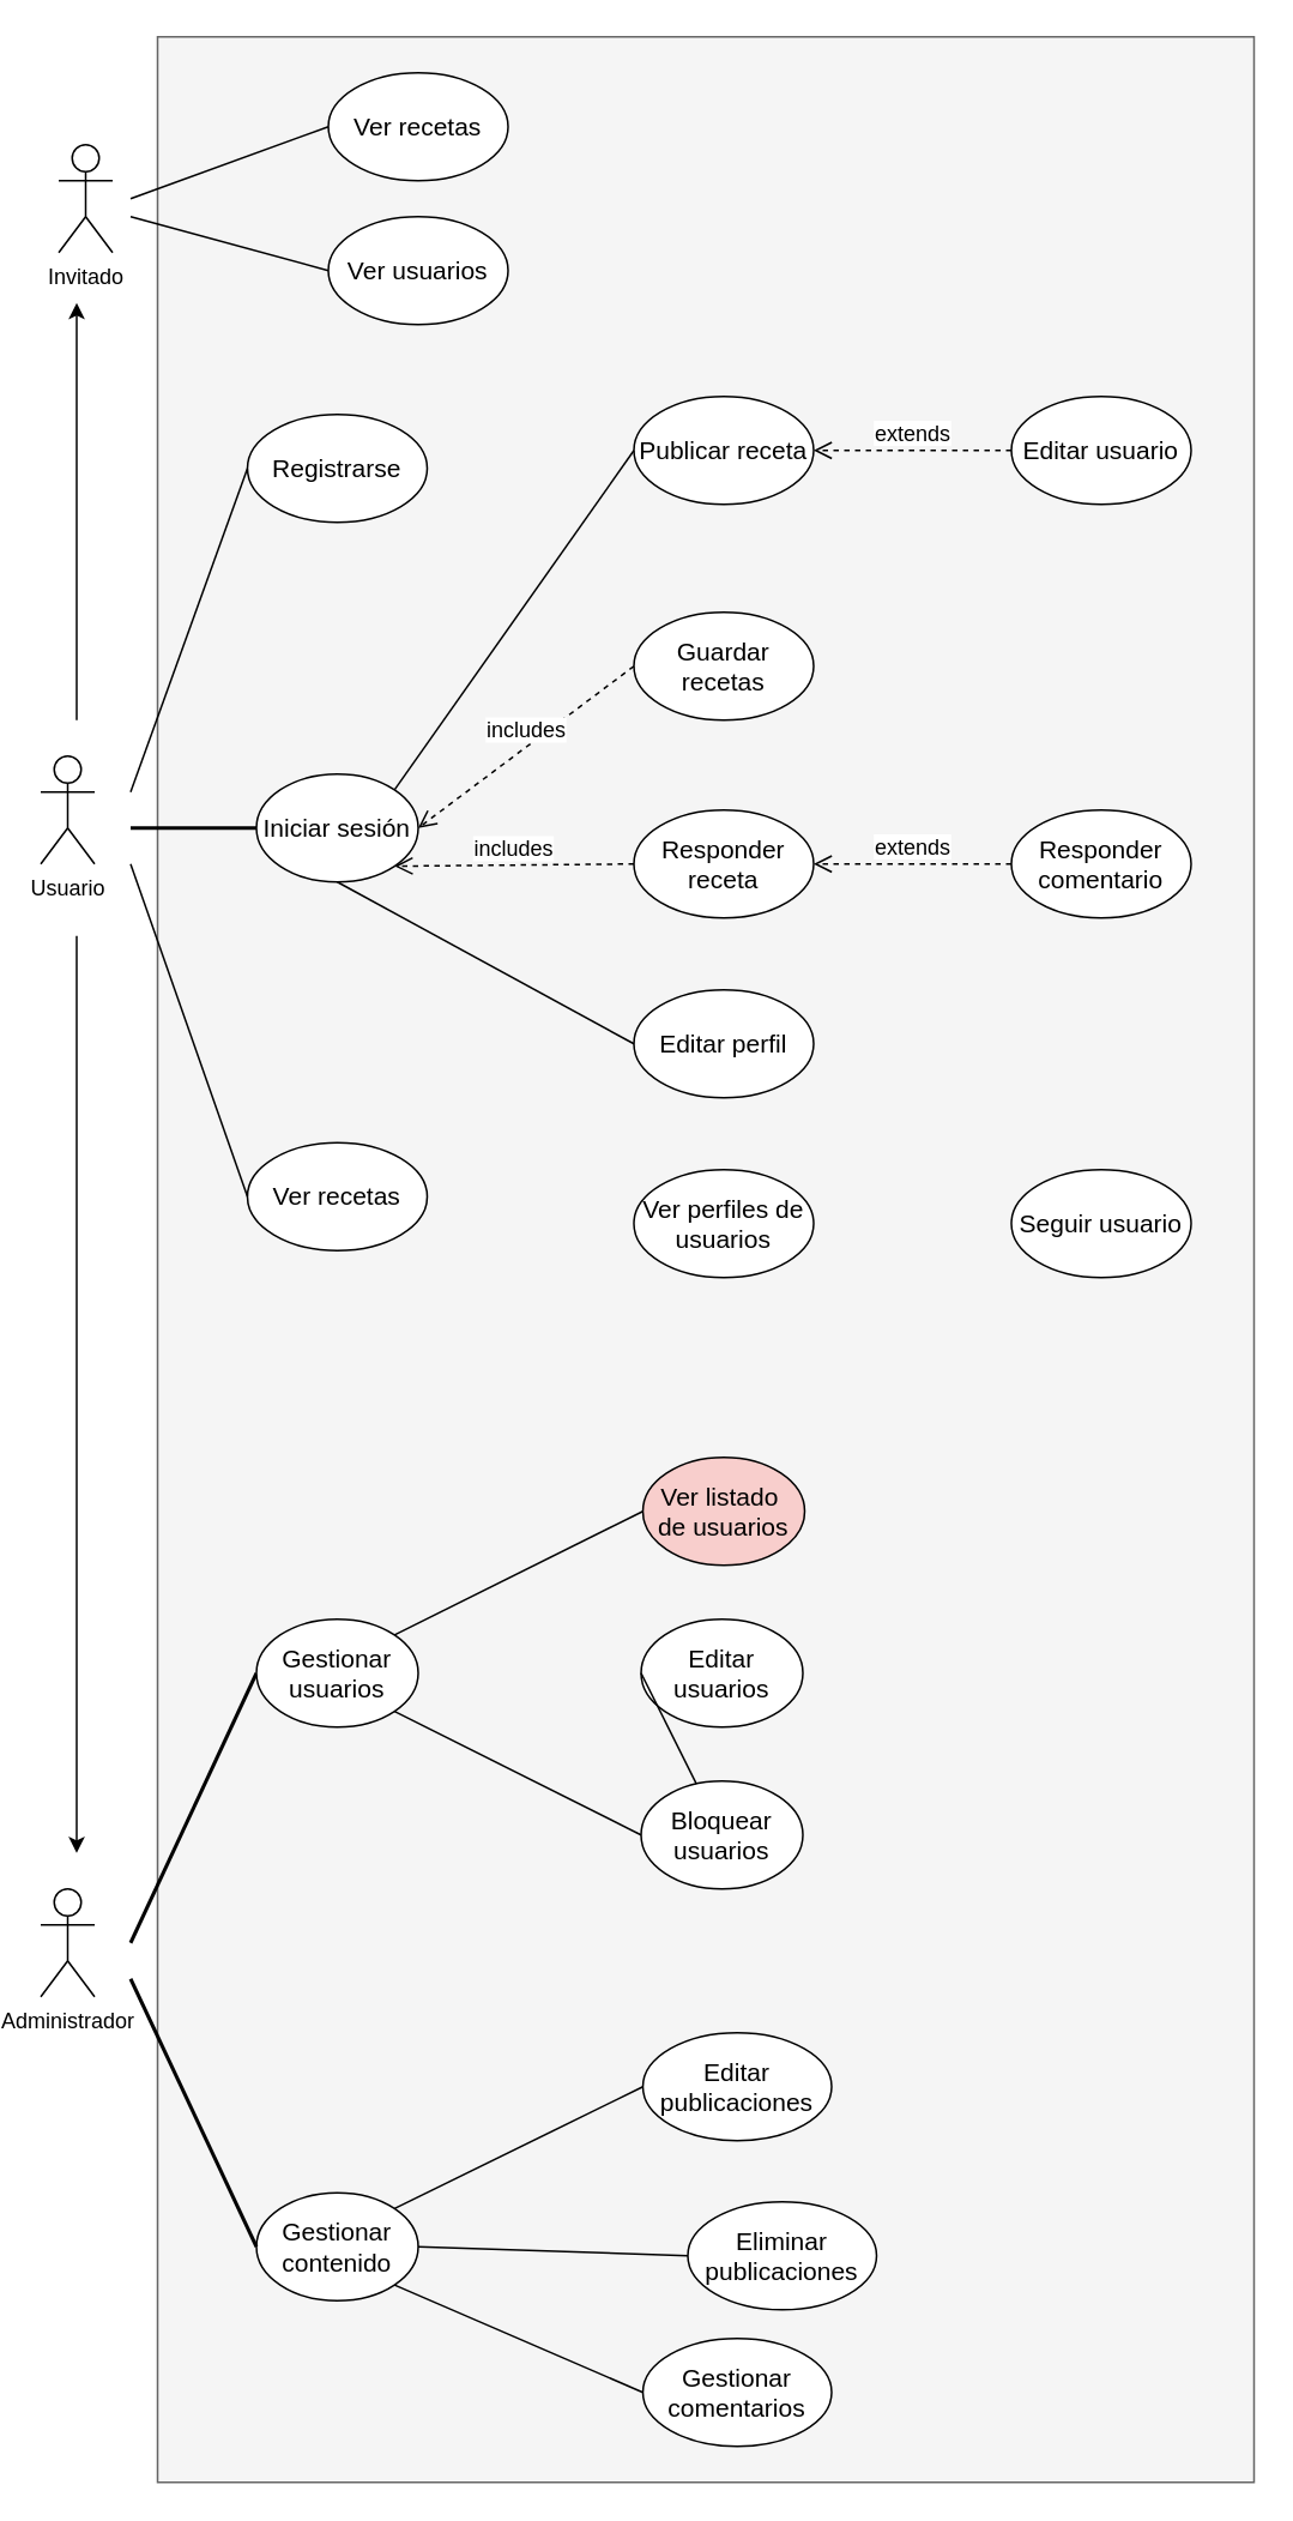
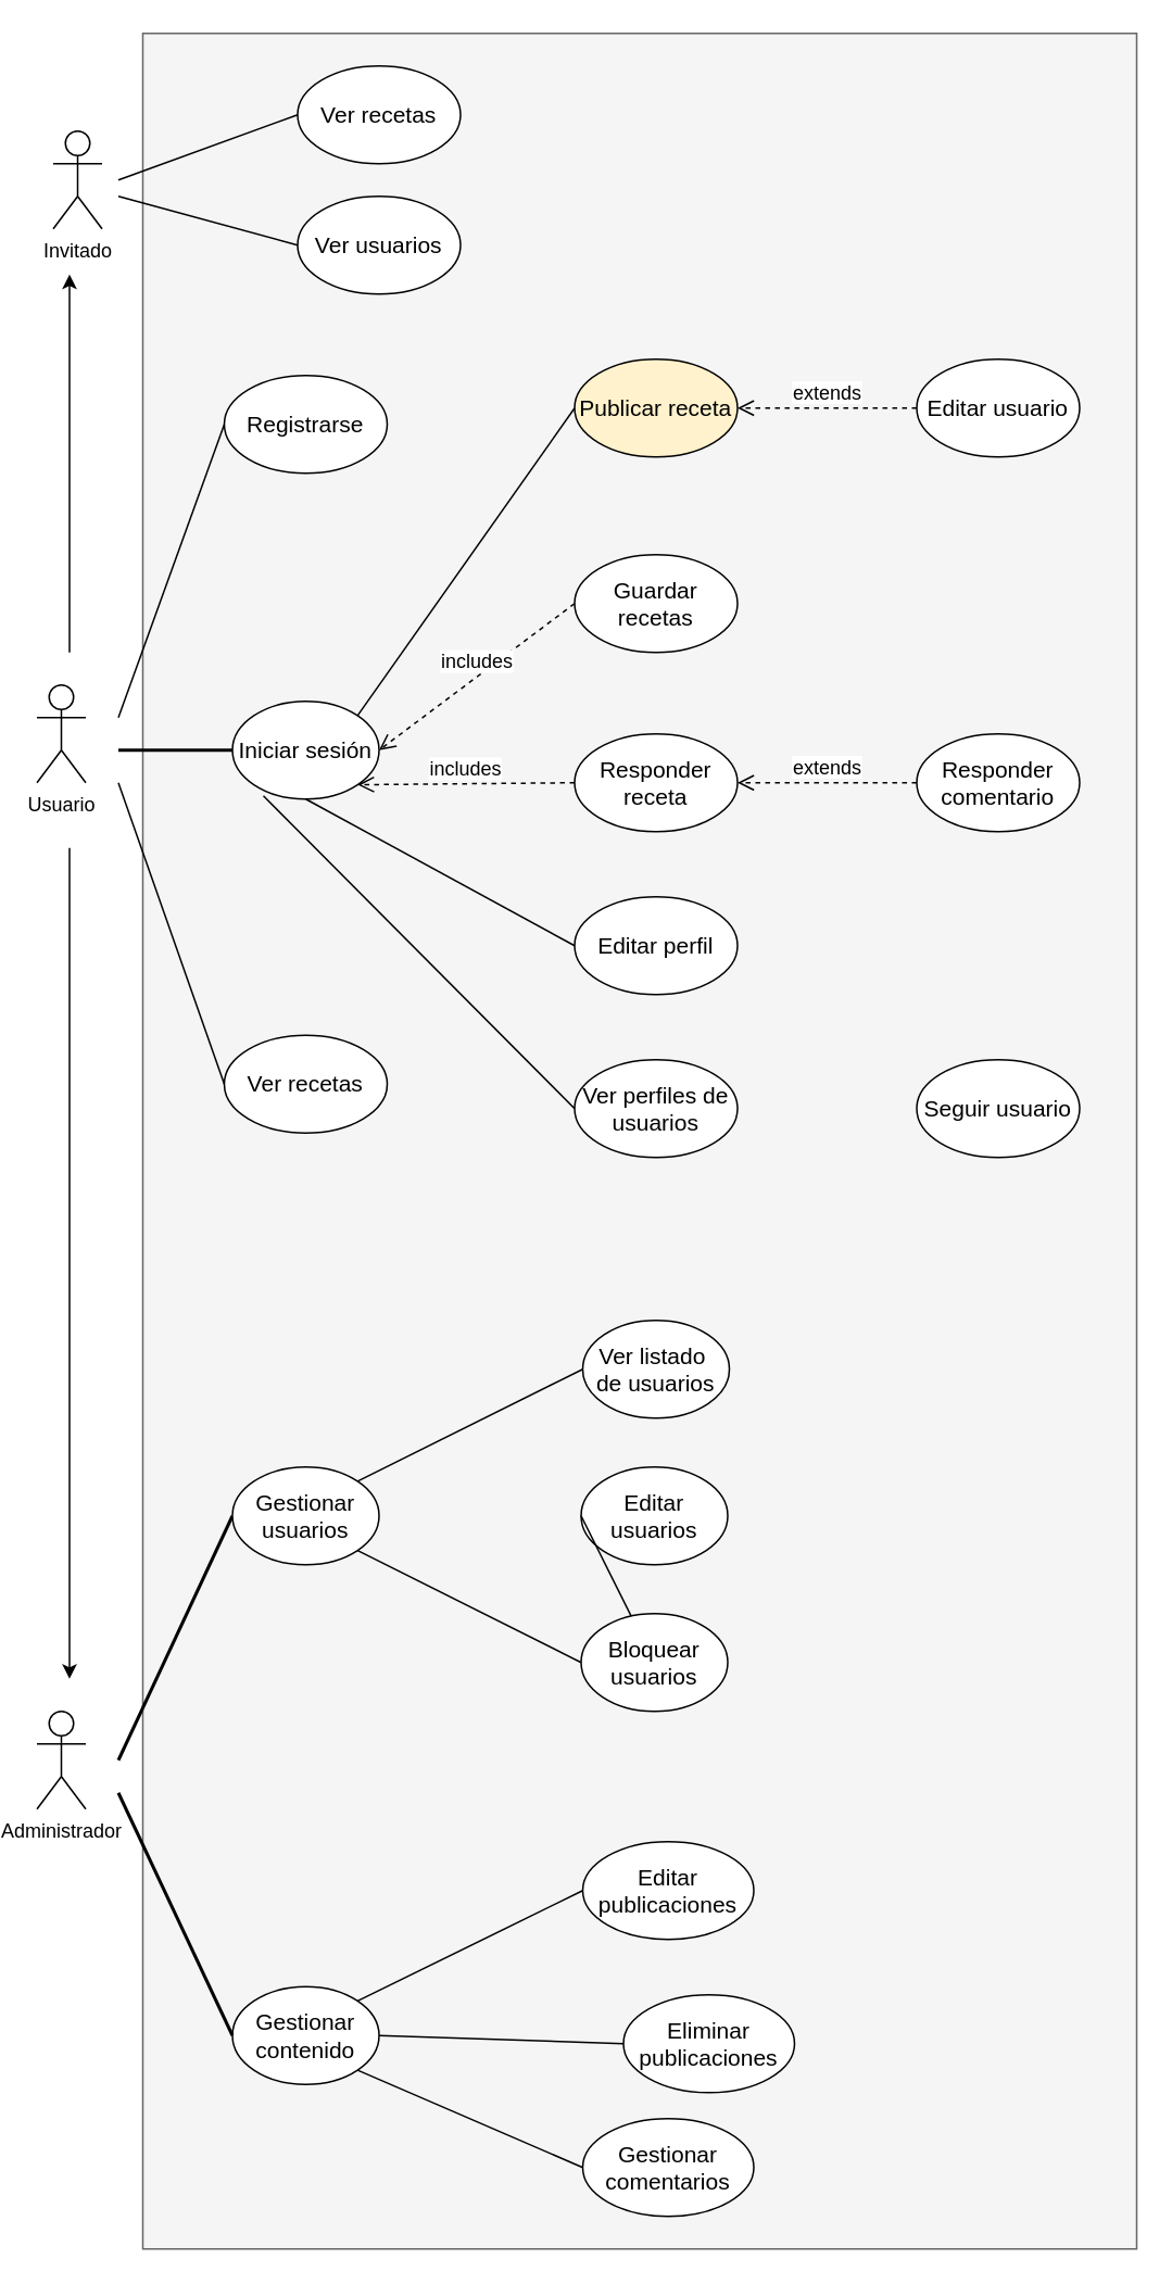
  <mxCell id="0" />
  <mxCell id="1" parent="0" />
  <mxCell id="2" value="" style="rounded=0;whiteSpace=wrap;html=1;fillColor=#f5f5f5;fontColor=#333333;strokeColor=#666666;" parent="1" vertex="1"><mxGeometry x="85" y="20" width="610" height="1360" as="geometry" /></mxCell>
  <mxCell id="3" value="Administrador" style="shape=umlActor;verticalLabelPosition=bottom;verticalAlign=top;html=1;outlineConnect=0;" parent="1" vertex="1"><mxGeometry x="20" y="1050" width="30" height="60" as="geometry" /></mxCell>
  <mxCell id="4" value="&lt;font style=&quot;font-size: 14px;&quot;&gt;Registrarse&lt;/font&gt;" style="ellipse;whiteSpace=wrap;html=1;" parent="1" vertex="1"><mxGeometry x="135" y="230" width="100" height="60" as="geometry" /></mxCell>
  <mxCell id="5" value="&lt;font style=&quot;font-size: 14px;&quot;&gt;Iniciar sesión&lt;/font&gt;" style="ellipse;whiteSpace=wrap;html=1;" parent="1" vertex="1"><mxGeometry x="140" y="430" width="90" height="60" as="geometry" /></mxCell>
  <mxCell id="6" value="" style="endArrow=none;html=1;rounded=0;entryX=0;entryY=0.5;entryDx=0;entryDy=0;" parent="1" target="4" edge="1"><mxGeometry width="50" height="50" relative="1" as="geometry"><mxPoint x="70" y="440" as="sourcePoint" /><mxPoint x="390" y="490" as="targetPoint" /></mxGeometry></mxCell>
- <mxCell id="7" value="&lt;font style=&quot;font-size: 14px;&quot;&gt;Publicar receta&lt;/font&gt;" style="ellipse;whiteSpace=wrap;html=1;" parent="1" vertex="1"><mxGeometry x="350" y="220" width="100" height="60" as="geometry" /></mxCell>
+ <mxCell id="7" value="&lt;font style=&quot;font-size: 14px;&quot;&gt;Publicar receta&lt;/font&gt;" style="ellipse;whiteSpace=wrap;html=1;fillColor=#fff2cc;" parent="1" vertex="1"><mxGeometry x="350" y="220" width="100" height="60" as="geometry" /></mxCell>
  <mxCell id="8" value="&lt;span style=&quot;font-size: 14px;&quot;&gt;Ver recetas&lt;/span&gt;" style="ellipse;whiteSpace=wrap;html=1;" parent="1" vertex="1"><mxGeometry x="135" y="635" width="100" height="60" as="geometry" /></mxCell>
  <mxCell id="9" value="&lt;font style=&quot;font-size: 14px;&quot;&gt;Responder receta&lt;/font&gt;" style="ellipse;whiteSpace=wrap;html=1;" parent="1" vertex="1"><mxGeometry x="350" y="450" width="100" height="60" as="geometry" /></mxCell>
  <mxCell id="10" value="&lt;font style=&quot;font-size: 14px;&quot;&gt;Editar perfil&lt;/font&gt;" style="ellipse;whiteSpace=wrap;html=1;" parent="1" vertex="1"><mxGeometry x="350" y="550" width="100" height="60" as="geometry" /></mxCell>
  <mxCell id="11" value="&lt;font style=&quot;font-size: 14px;&quot;&gt;Seguir usuario&lt;/font&gt;" style="ellipse;whiteSpace=wrap;html=1;" parent="1" vertex="1"><mxGeometry x="560" y="650" width="100" height="60" as="geometry" /></mxCell>
  <mxCell id="12" value="&lt;font style=&quot;font-size: 14px;&quot;&gt;Responder comentario&lt;/font&gt;" style="ellipse;whiteSpace=wrap;html=1;" parent="1" vertex="1"><mxGeometry x="560" y="450" width="100" height="60" as="geometry" /></mxCell>
  <mxCell id="13" value="&lt;font style=&quot;font-size: 14px;&quot;&gt;Editar usuario&lt;/font&gt;" style="ellipse;whiteSpace=wrap;html=1;" parent="1" vertex="1"><mxGeometry x="560" y="220" width="100" height="60" as="geometry" /></mxCell>
  <mxCell id="14" value="&lt;font style=&quot;font-size: 14px;&quot;&gt;Ver perfiles de usuarios&lt;/font&gt;" style="ellipse;whiteSpace=wrap;html=1;" parent="1" vertex="1"><mxGeometry x="350" y="650" width="100" height="60" as="geometry" /></mxCell>
  <mxCell id="15" value="&lt;font style=&quot;font-size: 14px;&quot;&gt;Guardar recetas&lt;/font&gt;" style="ellipse;whiteSpace=wrap;html=1;" parent="1" vertex="1"><mxGeometry x="350" y="340" width="100" height="60" as="geometry" /></mxCell>
  <mxCell id="16" value="" style="endArrow=none;html=1;rounded=0;entryX=0;entryY=0.5;entryDx=0;entryDy=0;" parent="1" target="8" edge="1"><mxGeometry width="50" height="50" relative="1" as="geometry"><mxPoint x="70" y="480" as="sourcePoint" /><mxPoint x="400" y="390" as="targetPoint" /></mxGeometry></mxCell>
  <mxCell id="17" value="&lt;font style=&quot;font-size: 12px;&quot;&gt;includes&lt;/font&gt;" style="html=1;verticalAlign=bottom;endArrow=open;dashed=1;endSize=8;curved=0;rounded=0;exitX=0;exitY=0.5;exitDx=0;exitDy=0;entryX=1;entryY=1;entryDx=0;entryDy=0;" parent="1" source="9" target="5" edge="1"><mxGeometry relative="1" as="geometry"><mxPoint x="454" y="460" as="sourcePoint" /><mxPoint x="510" y="560" as="targetPoint" /></mxGeometry></mxCell>
  <mxCell id="18" value="&lt;font style=&quot;font-size: 12px;&quot;&gt;includes&lt;/font&gt;" style="html=1;verticalAlign=bottom;endArrow=open;dashed=1;endSize=8;curved=0;rounded=0;exitX=0;exitY=0.5;exitDx=0;exitDy=0;entryX=1;entryY=0.5;entryDx=0;entryDy=0;" parent="1" source="15" target="5" edge="1"><mxGeometry relative="1" as="geometry"><mxPoint x="454" y="460" as="sourcePoint" /><mxPoint x="510" y="420" as="targetPoint" /></mxGeometry></mxCell>
  <mxCell id="19" value="&lt;font style=&quot;font-size: 12px;&quot;&gt;extends&lt;/font&gt;" style="html=1;verticalAlign=bottom;endArrow=open;dashed=1;endSize=8;curved=0;rounded=0;exitX=0;exitY=0.5;exitDx=0;exitDy=0;entryX=1;entryY=0.5;entryDx=0;entryDy=0;" parent="1" source="13" target="7" edge="1"><mxGeometry relative="1" as="geometry"><mxPoint x="643" y="279" as="sourcePoint" /><mxPoint x="510" y="280" as="targetPoint" /></mxGeometry></mxCell>
  <mxCell id="20" value="&lt;font style=&quot;font-size: 12px;&quot;&gt;extends&lt;/font&gt;" style="html=1;verticalAlign=bottom;endArrow=open;dashed=1;endSize=8;curved=0;rounded=0;exitX=0;exitY=0.5;exitDx=0;exitDy=0;entryX=1;entryY=0.5;entryDx=0;entryDy=0;" parent="1" source="12" target="9" edge="1"><mxGeometry relative="1" as="geometry"><mxPoint x="540" y="260" as="sourcePoint" /><mxPoint x="460" y="260" as="targetPoint" /></mxGeometry></mxCell>
  <mxCell id="21" value="" style="endArrow=none;html=1;rounded=0;entryX=0;entryY=0.5;entryDx=0;entryDy=0;strokeWidth=2;" parent="1" target="5" edge="1"><mxGeometry width="50" height="50" relative="1" as="geometry"><mxPoint x="70" y="460" as="sourcePoint" /><mxPoint x="145" y="630" as="targetPoint" /></mxGeometry></mxCell>
  <mxCell id="22" value="" style="endArrow=classic;html=1;rounded=0;" parent="1" edge="1"><mxGeometry width="50" height="50" relative="1" as="geometry"><mxPoint x="40" y="520" as="sourcePoint" /><mxPoint x="40" y="1030" as="targetPoint" /></mxGeometry></mxCell>
  <mxCell id="23" value="Usuario" style="shape=umlActor;verticalLabelPosition=bottom;verticalAlign=top;html=1;outlineConnect=0;" parent="1" vertex="1"><mxGeometry x="20" y="420" width="30" height="60" as="geometry" /></mxCell>
  <mxCell id="24" value="" style="endArrow=none;html=1;rounded=0;entryX=1;entryY=0;entryDx=0;entryDy=0;exitX=0;exitY=0.5;exitDx=0;exitDy=0;" parent="1" source="7" target="5" edge="1"><mxGeometry width="50" height="50" relative="1" as="geometry"><mxPoint x="80" y="450" as="sourcePoint" /><mxPoint x="145" y="270" as="targetPoint" /></mxGeometry></mxCell>
  <mxCell id="25" value="" style="endArrow=none;html=1;rounded=0;entryX=0.5;entryY=1;entryDx=0;entryDy=0;exitX=0;exitY=0.5;exitDx=0;exitDy=0;" parent="1" source="10" target="5" edge="1"><mxGeometry width="50" height="50" relative="1" as="geometry"><mxPoint x="360" y="260" as="sourcePoint" /><mxPoint x="245" y="270" as="targetPoint" /></mxGeometry></mxCell>
+ <mxCell id="26" value="" style="endArrow=none;html=1;rounded=0;exitX=0;exitY=0.5;exitDx=0;exitDy=0;entryX=0.211;entryY=0.967;entryDx=0;entryDy=0;entryPerimeter=0;" parent="1" source="14" target="5" edge="1"><mxGeometry width="50" height="50" relative="1" as="geometry"><mxPoint x="360" y="590" as="sourcePoint" /><mxPoint x="245" y="675" as="targetPoint" /></mxGeometry></mxCell>
  <mxCell id="27" value="" style="endArrow=none;html=1;rounded=0;entryX=0;entryY=0.5;entryDx=0;entryDy=0;strokeWidth=2;" parent="1" target="28" edge="1"><mxGeometry width="50" height="50" relative="1" as="geometry"><mxPoint x="70" y="1080" as="sourcePoint" /><mxPoint x="135" y="1090" as="targetPoint" /></mxGeometry></mxCell>
  <mxCell id="28" value="&lt;font style=&quot;font-size: 14px;&quot;&gt;Gestionar usuarios&lt;/font&gt;" style="ellipse;whiteSpace=wrap;html=1;" parent="1" vertex="1"><mxGeometry x="140" y="900" width="90" height="60" as="geometry" /></mxCell>
- <mxCell id="29" value="&lt;font style=&quot;font-size: 14px;&quot;&gt;Ver listado&amp;nbsp; de usuarios&lt;/font&gt;" style="ellipse;whiteSpace=wrap;html=1;fillColor=#f8cecc;" parent="1" vertex="1"><mxGeometry x="355" y="810" width="90" height="60" as="geometry" /></mxCell>
+ <mxCell id="29" value="&lt;font style=&quot;font-size: 14px;&quot;&gt;Ver listado&amp;nbsp; de usuarios&lt;/font&gt;" style="ellipse;whiteSpace=wrap;html=1;" parent="1" vertex="1"><mxGeometry x="355" y="810" width="90" height="60" as="geometry" /></mxCell>
  <mxCell id="30" value="&lt;font style=&quot;font-size: 14px;&quot;&gt;Bloquear usuarios&lt;/font&gt;" style="ellipse;whiteSpace=wrap;html=1;" parent="1" vertex="1"><mxGeometry x="354" y="990" width="90" height="60" as="geometry" /></mxCell>
  <mxCell id="31" value="&lt;font style=&quot;font-size: 14px;&quot;&gt;Editar usuarios&lt;/font&gt;" style="ellipse;whiteSpace=wrap;html=1;" parent="1" vertex="1"><mxGeometry x="354" y="900" width="90" height="60" as="geometry" /></mxCell>
  <mxCell id="32" value="" style="html=1;verticalAlign=bottom;endArrow=none;endSize=8;curved=0;rounded=0;exitX=0;exitY=0.5;exitDx=0;exitDy=0;entryX=1;entryY=0;entryDx=0;entryDy=0;startFill=0;" parent="1" source="29" target="28" edge="1"><mxGeometry relative="1" as="geometry"><mxPoint x="570" y="710" as="sourcePoint" /><mxPoint x="460" y="710" as="targetPoint" /></mxGeometry></mxCell>
  <mxCell id="33" value="" style="html=1;verticalAlign=bottom;endArrow=none;endSize=8;curved=0;rounded=0;exitX=0;exitY=0.5;exitDx=0;exitDy=0;startFill=0;" parent="1" source="31" target="30" edge="1"><mxGeometry relative="1" as="geometry"><mxPoint x="365" y="850" as="sourcePoint" /><mxPoint x="195" y="910" as="targetPoint" /><mxPoint as="offset" /></mxGeometry></mxCell>
  <mxCell id="34" value="" style="html=1;verticalAlign=bottom;endArrow=none;endSize=8;curved=0;rounded=0;exitX=0;exitY=0.5;exitDx=0;exitDy=0;entryX=1;entryY=1;entryDx=0;entryDy=0;startFill=0;" parent="1" source="30" target="28" edge="1"><mxGeometry relative="1" as="geometry"><mxPoint x="355" y="1020" as="sourcePoint" /><mxPoint x="240" y="940" as="targetPoint" /></mxGeometry></mxCell>
  <mxCell id="35" value="&lt;font style=&quot;font-size: 14px;&quot;&gt;Gestionar contenido&lt;/font&gt;" style="ellipse;whiteSpace=wrap;html=1;" parent="1" vertex="1"><mxGeometry x="140" y="1219" width="90" height="60" as="geometry" /></mxCell>
  <mxCell id="36" value="" style="endArrow=none;html=1;rounded=0;entryX=0;entryY=0.5;entryDx=0;entryDy=0;strokeWidth=2;" parent="1" target="35" edge="1"><mxGeometry width="50" height="50" relative="1" as="geometry"><mxPoint x="70" y="1100" as="sourcePoint" /><mxPoint x="150" y="1000" as="targetPoint" /></mxGeometry></mxCell>
  <mxCell id="37" value="&lt;font style=&quot;font-size: 14px;&quot;&gt;Editar publicaciones&lt;/font&gt;" style="ellipse;whiteSpace=wrap;html=1;" parent="1" vertex="1"><mxGeometry x="355" y="1130" width="105" height="60" as="geometry" /></mxCell>
  <mxCell id="38" value="" style="html=1;verticalAlign=bottom;endArrow=none;endSize=8;curved=0;rounded=0;exitX=0;exitY=0.5;exitDx=0;exitDy=0;entryX=1;entryY=0;entryDx=0;entryDy=0;startFill=0;" parent="1" source="37" target="35" edge="1"><mxGeometry relative="1" as="geometry"><mxPoint x="569" y="1020" as="sourcePoint" /><mxPoint x="216" y="1219" as="targetPoint" /></mxGeometry></mxCell>
  <mxCell id="39" value="&lt;font style=&quot;font-size: 14px;&quot;&gt;Eliminar publicaciones&lt;/font&gt;" style="ellipse;whiteSpace=wrap;html=1;" parent="1" vertex="1"><mxGeometry x="380" y="1224" width="105" height="60" as="geometry" /></mxCell>
  <mxCell id="40" value="" style="html=1;verticalAlign=bottom;endArrow=none;endSize=8;curved=0;rounded=0;exitX=0;exitY=0.5;exitDx=0;exitDy=0;entryX=1;entryY=0.5;entryDx=0;entryDy=0;startFill=0;" parent="1" source="39" target="35" edge="1"><mxGeometry relative="1" as="geometry"><mxPoint x="603" y="1140" as="sourcePoint" /><mxPoint x="250" y="1339" as="targetPoint" /></mxGeometry></mxCell>
  <mxCell id="41" value="&lt;font style=&quot;font-size: 14px;&quot;&gt;Gestionar comentarios&lt;/font&gt;" style="ellipse;whiteSpace=wrap;html=1;" parent="1" vertex="1"><mxGeometry x="355" y="1300" width="105" height="60" as="geometry" /></mxCell>
  <mxCell id="42" value="" style="html=1;verticalAlign=bottom;endArrow=none;endSize=8;curved=0;rounded=0;exitX=0;exitY=0.5;exitDx=0;exitDy=0;entryX=1;entryY=1;entryDx=0;entryDy=0;startFill=0;" parent="1" source="41" target="35" edge="1"><mxGeometry relative="1" as="geometry"><mxPoint x="600.5" y="1231" as="sourcePoint" /><mxPoint x="227.5" y="1340" as="targetPoint" /></mxGeometry></mxCell>
  <mxCell id="43" value="Invitado" style="shape=umlActor;verticalLabelPosition=bottom;verticalAlign=top;html=1;outlineConnect=0;" vertex="1" parent="1"><mxGeometry x="30" y="80" width="30" height="60" as="geometry" /></mxCell>
  <mxCell id="44" value="" style="endArrow=classic;html=1;rounded=0;" edge="1" parent="1"><mxGeometry width="50" height="50" relative="1" as="geometry"><mxPoint x="40" y="400" as="sourcePoint" /><mxPoint x="40" y="168" as="targetPoint" /></mxGeometry></mxCell>
  <mxCell id="45" value="&lt;span style=&quot;font-size: 14px;&quot;&gt;Ver recetas&lt;/span&gt;" style="ellipse;whiteSpace=wrap;html=1;" vertex="1" parent="1"><mxGeometry x="180" y="40" width="100" height="60" as="geometry" /></mxCell>
  <mxCell id="46" value="" style="endArrow=none;html=1;rounded=0;entryX=0;entryY=0.5;entryDx=0;entryDy=0;" edge="1" parent="1" target="45"><mxGeometry width="50" height="50" relative="1" as="geometry"><mxPoint x="70" y="110" as="sourcePoint" /><mxPoint x="432.5" y="10" as="targetPoint" /></mxGeometry></mxCell>
  <mxCell id="47" value="&lt;span style=&quot;font-size: 14px;&quot;&gt;Ver usuarios&lt;/span&gt;" style="ellipse;whiteSpace=wrap;html=1;" vertex="1" parent="1"><mxGeometry x="180" y="120" width="100" height="60" as="geometry" /></mxCell>
  <mxCell id="48" value="" style="endArrow=none;html=1;rounded=0;entryX=0;entryY=0.5;entryDx=0;entryDy=0;" edge="1" parent="1" target="47"><mxGeometry width="50" height="50" relative="1" as="geometry"><mxPoint x="70" y="120" as="sourcePoint" /><mxPoint x="442.5" y="30" as="targetPoint" /></mxGeometry></mxCell>
